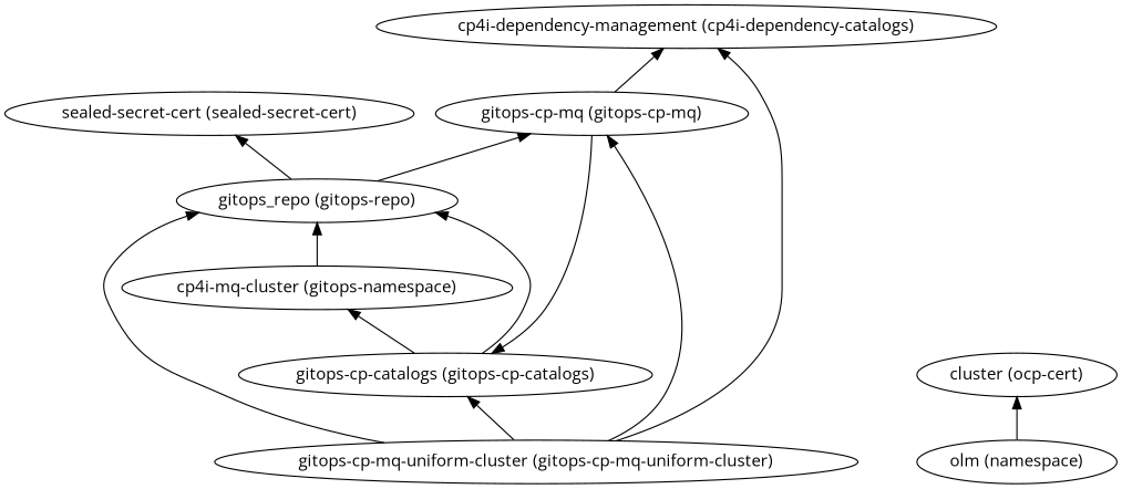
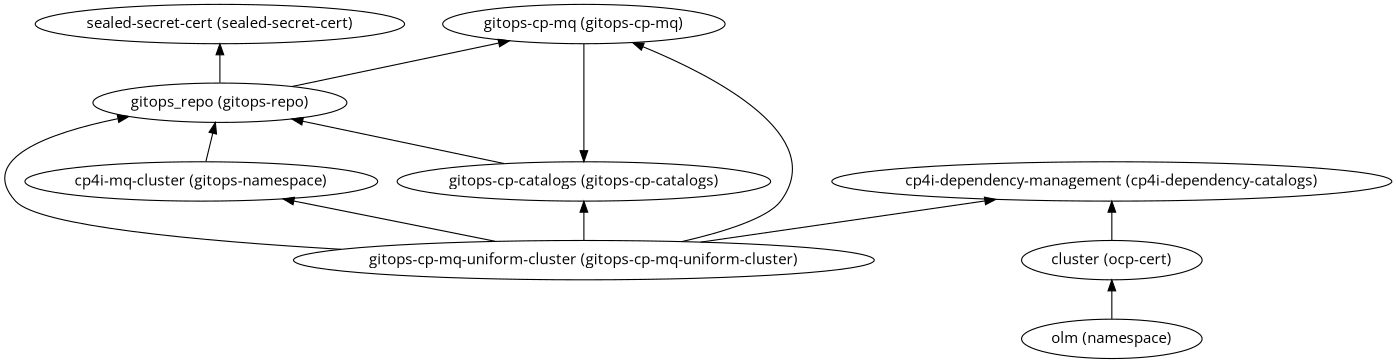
  digraph {
    fontname="Open Sans"
    rankdir=BT
    node [fontname="Open Sans"]
    edge [fontname="Open Sans"]
    "gitops-cp-catalogs (gitops-cp-catalogs)"
    "gitops_repo (gitops-repo)"
    "sealed-secret-cert (sealed-secret-cert)"
    "gitops-cp-mq (gitops-cp-mq)"
    n5 [label="cp4i-dependency-management (cp4i-dependency-catalogs)"]
    "gitops-cp-mq-uniform-cluster (gitops-cp-mq-uniform-cluster)"
    "cp4i-mq-cluster (gitops-namespace)"
    n8 [label="olm (namespace)"]
    n9 [label="cluster (ocp-cert)"]
    "gitops-cp-catalogs (gitops-cp-catalogs)" -> "gitops_repo (gitops-repo)"
    "gitops_repo (gitops-repo)" -> "sealed-secret-cert (sealed-secret-cert)"
    "gitops_repo (gitops-repo)" -> "gitops-cp-mq (gitops-cp-mq)"
    "gitops-cp-mq (gitops-cp-mq)" -> "gitops-cp-catalogs (gitops-cp-catalogs)"
-   "gitops-cp-mq (gitops-cp-mq)" -> n5
+   n9 -> n5
    "gitops-cp-mq-uniform-cluster (gitops-cp-mq-uniform-cluster)" -> "gitops-cp-catalogs (gitops-cp-catalogs)"
    "gitops-cp-mq-uniform-cluster (gitops-cp-mq-uniform-cluster)" -> "gitops_repo (gitops-repo)"
    "gitops-cp-mq-uniform-cluster (gitops-cp-mq-uniform-cluster)" -> "gitops-cp-mq (gitops-cp-mq)"
    "gitops-cp-mq-uniform-cluster (gitops-cp-mq-uniform-cluster)" -> n5
-   "gitops-cp-catalogs (gitops-cp-catalogs)" -> "cp4i-mq-cluster (gitops-namespace)"
+   "gitops-cp-mq-uniform-cluster (gitops-cp-mq-uniform-cluster)" -> "cp4i-mq-cluster (gitops-namespace)"
    "cp4i-mq-cluster (gitops-namespace)" -> "gitops_repo (gitops-repo)"
    n8 -> n9
  }
